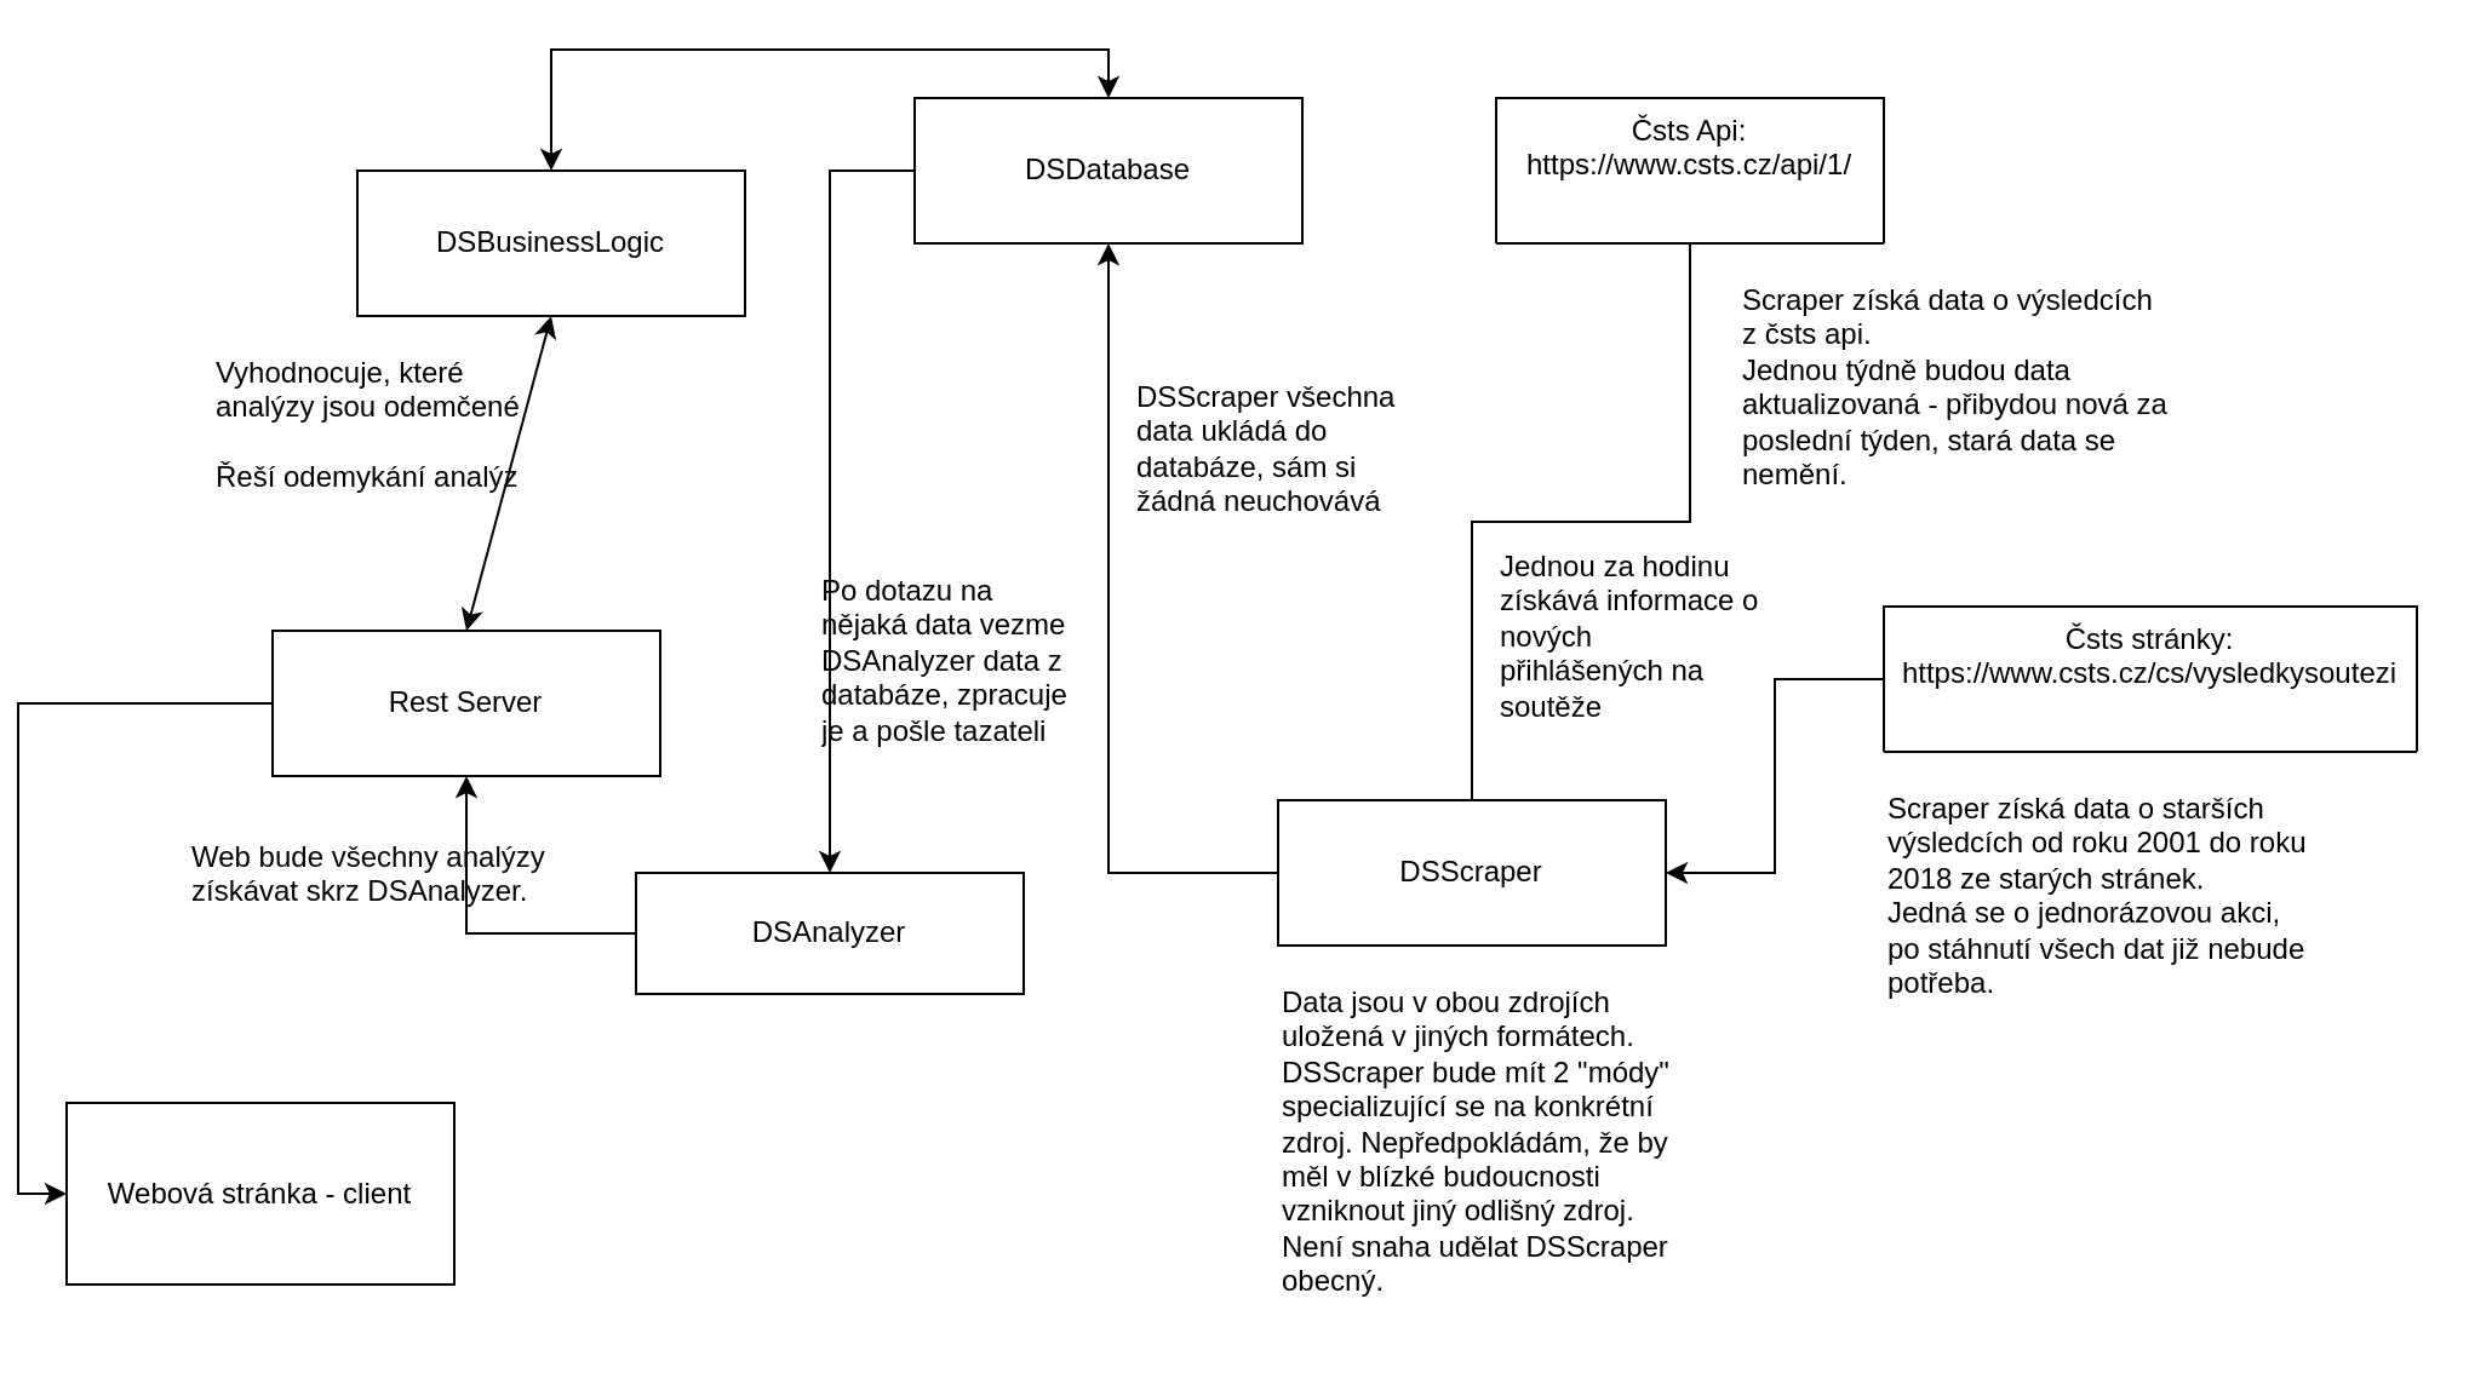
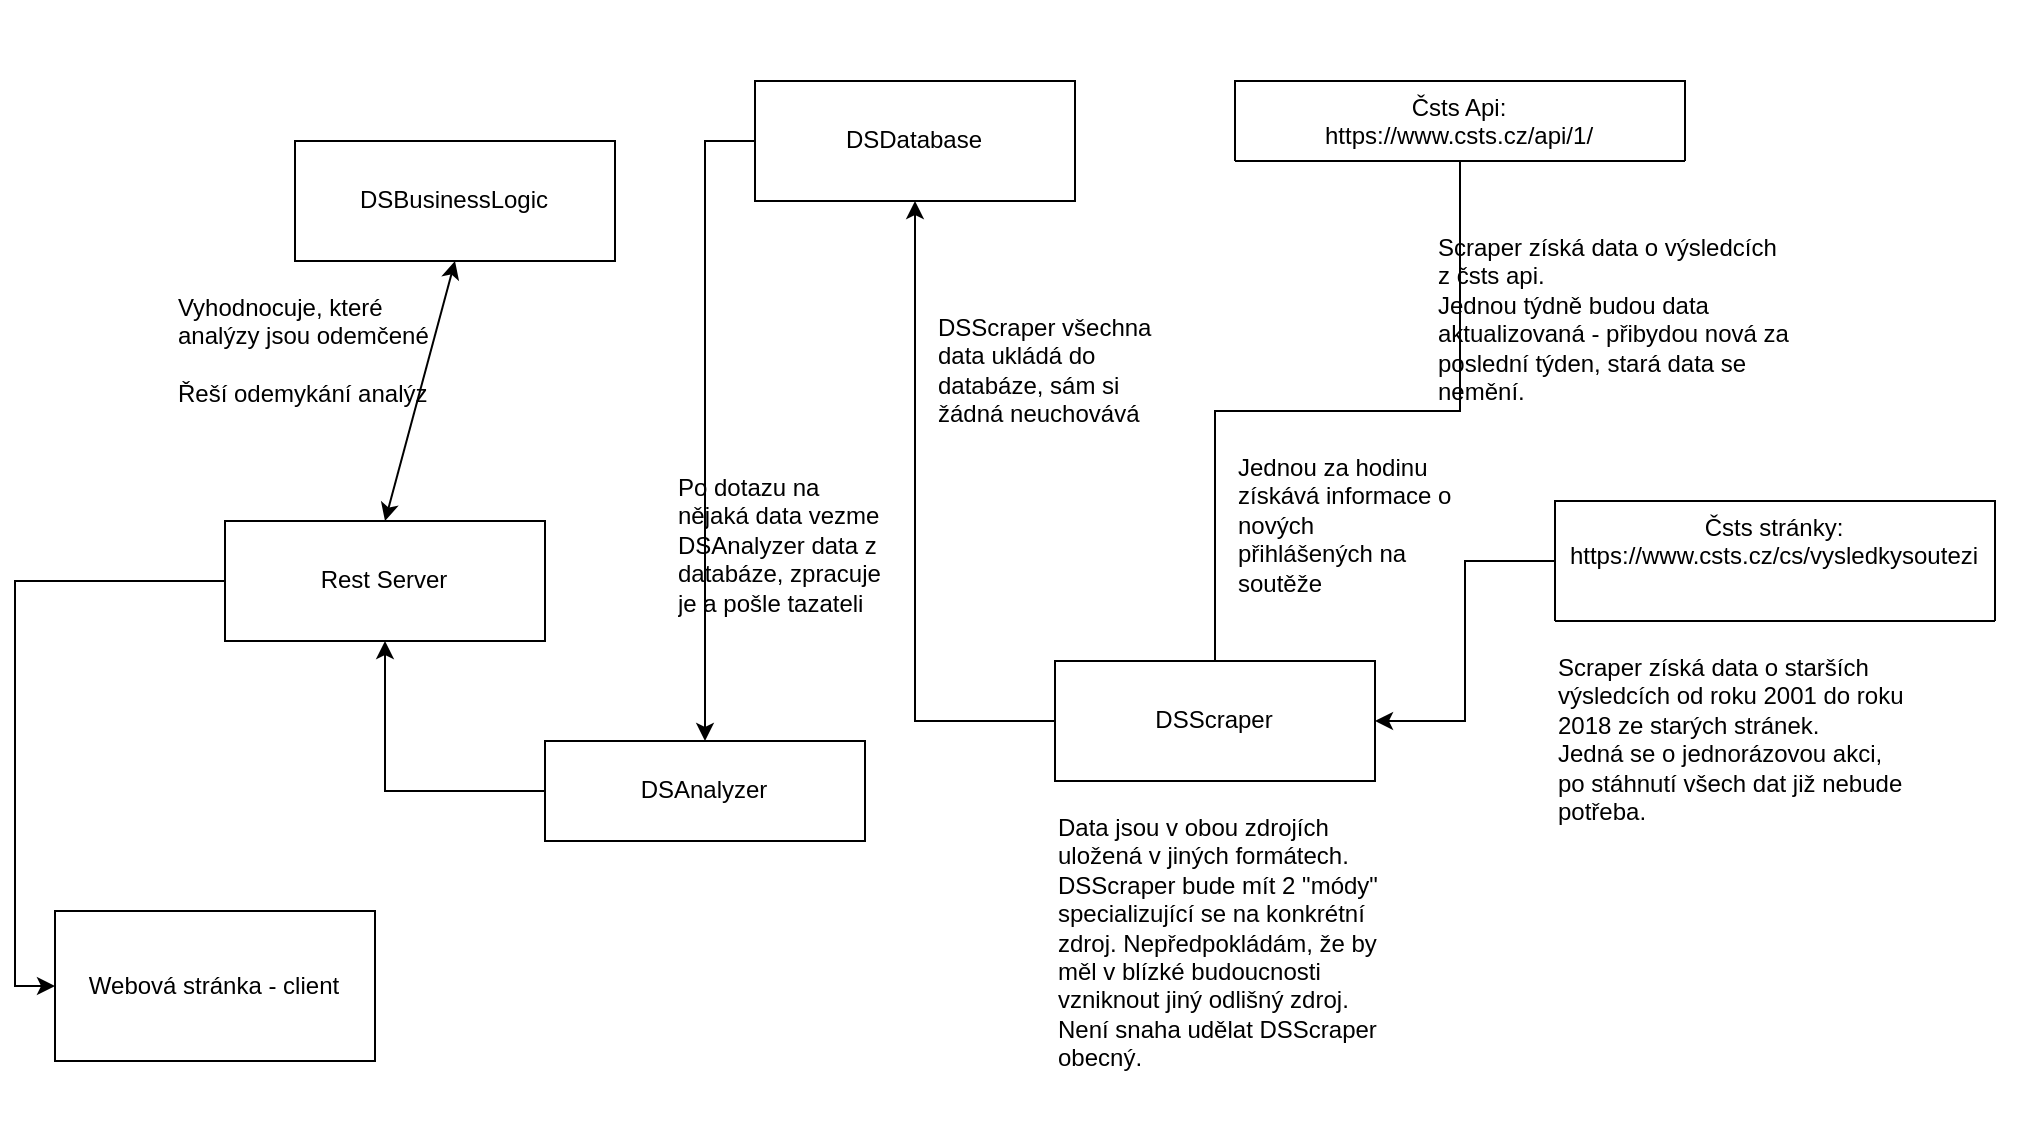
  <mxCell id="0" />
  <mxCell id="1" parent="0" />
  <mxCell id="2" style="edgeStyle=orthogonalEdgeStyle;rounded=0;orthogonalLoop=1;jettySize=auto;html=1;exitX=0.5;exitY=1;exitDx=0;exitDy=0;entryX=0.5;entryY=0;entryDx=0;entryDy=0;endArrow=none;" parent="1" source="3" target="10" edge="1"><mxGeometry relative="1" as="geometry" /></mxCell>
- <mxCell id="3" value="Čsts Api:&#10;https://www.csts.cz/api/1/&#10;" style="swimlane;fontStyle=0;align=center;verticalAlign=top;childLayout=stackLayout;horizontal=1;startSize=60;horizontalStack=0;resizeParent=1;resizeLast=0;collapsible=1;marginBottom=0;rounded=0;shadow=0;strokeWidth=1;" parent="1" vertex="1"><mxGeometry x="610" y="40" width="160" height="60" as="geometry"><mxRectangle x="550" y="140" width="160" height="26" as="alternateBounds" /></mxGeometry></mxCell>
+ <mxCell id="3" value="Čsts Api:&#10;https://www.csts.cz/api/1/&#10;" style="swimlane;fontStyle=0;align=center;verticalAlign=top;childLayout=stackLayout;horizontal=1;startSize=60;horizontalStack=0;resizeParent=1;resizeLast=0;collapsible=1;marginBottom=0;rounded=0;shadow=0;strokeWidth=1;" parent="1" vertex="1"><mxGeometry x="610" y="40" width="225" height="40" as="geometry"><mxRectangle x="550" y="140" width="160" height="26" as="alternateBounds" /></mxGeometry></mxCell>
  <mxCell id="4" style="edgeStyle=orthogonalEdgeStyle;rounded=0;orthogonalLoop=1;jettySize=auto;html=1;exitX=0.5;exitY=1;exitDx=0;exitDy=0;" parent="1" source="3" target="3" edge="1"><mxGeometry relative="1" as="geometry" /></mxCell>
  <mxCell id="5" style="edgeStyle=orthogonalEdgeStyle;rounded=0;orthogonalLoop=1;jettySize=auto;html=1;exitX=0;exitY=0.5;exitDx=0;exitDy=0;" parent="1" source="6" target="8" edge="1"><mxGeometry relative="1" as="geometry" /></mxCell>
  <mxCell id="6" value="DSDatabase" style="rounded=0;whiteSpace=wrap;html=1;" parent="1" vertex="1"><mxGeometry x="370" y="40" width="160" height="60" as="geometry" /></mxCell>
  <mxCell id="7" style="edgeStyle=orthogonalEdgeStyle;rounded=0;orthogonalLoop=1;jettySize=auto;html=1;exitX=0;exitY=0.5;exitDx=0;exitDy=0;entryX=0.5;entryY=1;entryDx=0;entryDy=0;" parent="1" source="8" target="17" edge="1"><mxGeometry relative="1" as="geometry" /></mxCell>
- <mxCell id="8" value="DSAnalyzer" style="rounded=0;whiteSpace=wrap;html=1;" parent="1" vertex="1"><mxGeometry x="255" y="360" width="160" height="50" as="geometry" /></mxCell>
+ <mxCell id="8" value="DSAnalyzer" style="rounded=0;whiteSpace=wrap;html=1;" parent="1" vertex="1"><mxGeometry x="265" y="370" width="160" height="50" as="geometry" /></mxCell>
  <mxCell id="9" style="edgeStyle=orthogonalEdgeStyle;rounded=0;orthogonalLoop=1;jettySize=auto;html=1;exitX=0;exitY=0.5;exitDx=0;exitDy=0;" parent="1" source="10" target="6" edge="1"><mxGeometry relative="1" as="geometry" /></mxCell>
  <mxCell id="10" value="DSScraper" style="rounded=0;whiteSpace=wrap;html=1;" parent="1" vertex="1"><mxGeometry x="520" y="330" width="160" height="60" as="geometry" /></mxCell>
  <mxCell id="11" value="Scraper získá data o výsledcích z čsts api.&lt;br&gt;Jednou týdně budou data aktualizovaná - přibydou nová za poslední týden, stará data se nemění." style="text;html=1;whiteSpace=wrap;overflow=hidden;rounded=0;" parent="1" vertex="1"><mxGeometry x="710" y="110" width="180" height="120" as="geometry" /></mxCell>
  <mxCell id="12" style="edgeStyle=orthogonalEdgeStyle;rounded=0;orthogonalLoop=1;jettySize=auto;html=1;exitX=0;exitY=0.5;exitDx=0;exitDy=0;entryX=1;entryY=0.5;entryDx=0;entryDy=0;" parent="1" source="13" target="10" edge="1"><mxGeometry relative="1" as="geometry" /></mxCell>
  <mxCell id="13" value="Čsts stránky:&#10;https://www.csts.cz/cs/vysledkysoutezi" style="swimlane;fontStyle=0;align=center;verticalAlign=top;childLayout=stackLayout;horizontal=1;startSize=60;horizontalStack=0;resizeParent=1;resizeLast=0;collapsible=1;marginBottom=0;rounded=0;shadow=0;strokeWidth=1;" parent="1" vertex="1"><mxGeometry x="770" y="250" width="220" height="60" as="geometry"><mxRectangle x="550" y="140" width="160" height="26" as="alternateBounds" /></mxGeometry></mxCell>
  <mxCell id="14" value="Scraper získá data o starších výsledcích od roku 2001 do roku 2018 ze starých stránek.&lt;div&gt;Jedná se o jednorázovou akci, po stáhnutí všech dat již nebude potřeba.&lt;/div&gt;" style="text;html=1;whiteSpace=wrap;overflow=hidden;rounded=0;" parent="1" vertex="1"><mxGeometry x="770" y="320" width="180" height="120" as="geometry" /></mxCell>
  <mxCell id="15" value="DSScraper všechna data ukládá do databáze, sám si žádná neuchovává" style="text;html=1;whiteSpace=wrap;overflow=hidden;rounded=0;" parent="1" vertex="1"><mxGeometry x="460" y="150" width="110" height="120" as="geometry" /></mxCell>
  <mxCell id="16" value="Data jsou v obou zdrojích uložená v jiných formátech. DSScraper bude mít 2 &quot;módy&quot; specializující se na konkrétní zdroj. Nepředpokládám, že by měl v blízké budoucnosti vzniknout jiný odlišný zdroj.&lt;div&gt;Není snaha udělat DSScraper obecný.&lt;/div&gt;" style="text;html=1;whiteSpace=wrap;overflow=hidden;rounded=0;" parent="1" vertex="1"><mxGeometry x="520" y="400" width="170" height="150" as="geometry" /></mxCell>
  <mxCell id="17" value="Rest Server" style="rounded=0;whiteSpace=wrap;html=1;" parent="1" vertex="1"><mxGeometry x="105" y="260" width="160" height="60" as="geometry" /></mxCell>
- <mxCell id="18" value="Web bude všechny analýzy získávat skrz DSAnalyzer.&amp;nbsp;" style="text;html=1;whiteSpace=wrap;overflow=hidden;rounded=0;" parent="1" vertex="1"><mxGeometry x="70" y="340" width="170" height="40" as="geometry" /></mxCell>
  <mxCell id="19" value="Po dotazu na nějaká data vezme DSAnalyzer data z databáze, zpracuje je a pošle tazateli" style="text;html=1;whiteSpace=wrap;overflow=hidden;rounded=0;" parent="1" vertex="1"><mxGeometry x="330" y="230" width="110" height="100" as="geometry" /></mxCell>
  <mxCell id="20" value="DSBusinessLogic" style="rounded=0;whiteSpace=wrap;html=1;" parent="1" vertex="1"><mxGeometry x="140" y="70" width="160" height="60" as="geometry" /></mxCell>
  <mxCell id="21" value="Jednou za hodinu získává informace o nových přihlášených na soutěže" style="text;html=1;whiteSpace=wrap;overflow=hidden;rounded=0;" parent="1" vertex="1"><mxGeometry x="610" y="220" width="110" height="90" as="geometry" /></mxCell>
  <mxCell id="22" value="Vyhodnocuje, které analýzy jsou odemčené&lt;div&gt;&lt;br&gt;&lt;/div&gt;&lt;div&gt;Řeší odemykání analýz&lt;/div&gt;" style="text;html=1;whiteSpace=wrap;overflow=hidden;rounded=0;" parent="1" vertex="1"><mxGeometry x="80" y="140" width="130" height="80" as="geometry" /></mxCell>
  <mxCell id="23" value="" style="endArrow=classic;startArrow=classic;html=1;rounded=0;exitX=0.5;exitY=0;exitDx=0;exitDy=0;entryX=0.5;entryY=1;entryDx=0;entryDy=0;" parent="1" source="17" target="20" edge="1"><mxGeometry width="50" height="50" relative="1" as="geometry"><mxPoint x="40" y="220" as="sourcePoint" /><mxPoint x="120" y="140" as="targetPoint" /></mxGeometry></mxCell>
- <mxCell id="24" value="" style="endArrow=classic;startArrow=classic;html=1;rounded=0;entryX=0.5;entryY=0;entryDx=0;entryDy=0;exitX=0.5;exitY=0;exitDx=0;exitDy=0;" parent="1" source="6" target="20" edge="1"><mxGeometry width="50" height="50" relative="1" as="geometry"><mxPoint x="100" y="280" as="sourcePoint" /><mxPoint x="100" y="160" as="targetPoint" /><Array as="points"><mxPoint x="450" y="20" /><mxPoint x="220" y="20" /></Array></mxGeometry></mxCell>
  <mxCell id="25" value="Webová stránka - client" style="rounded=0;whiteSpace=wrap;html=1;" vertex="1" parent="1"><mxGeometry x="20" y="455" width="160" height="75" as="geometry" /></mxCell>
  <mxCell id="26" style="edgeStyle=orthogonalEdgeStyle;rounded=0;orthogonalLoop=1;jettySize=auto;html=1;exitX=0;exitY=0.5;exitDx=0;exitDy=0;entryX=0;entryY=0.5;entryDx=0;entryDy=0;" edge="1" parent="1" source="17" target="25"><mxGeometry relative="1" as="geometry"><mxPoint x="265" y="395" as="sourcePoint" /><mxPoint x="230" y="330" as="targetPoint" /></mxGeometry></mxCell>
